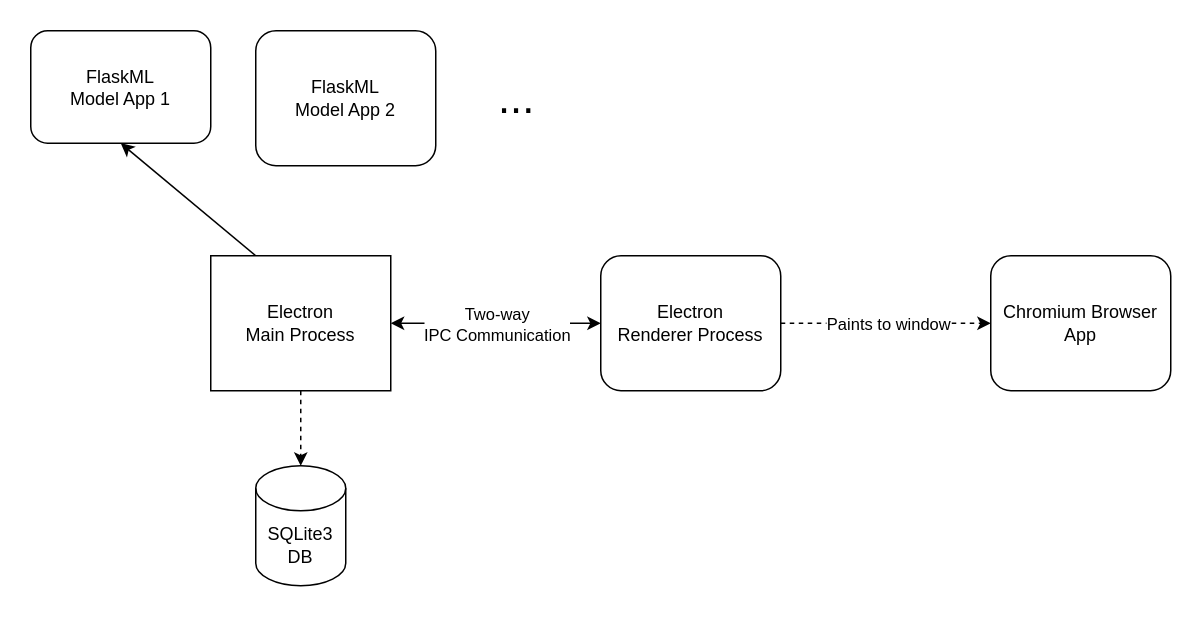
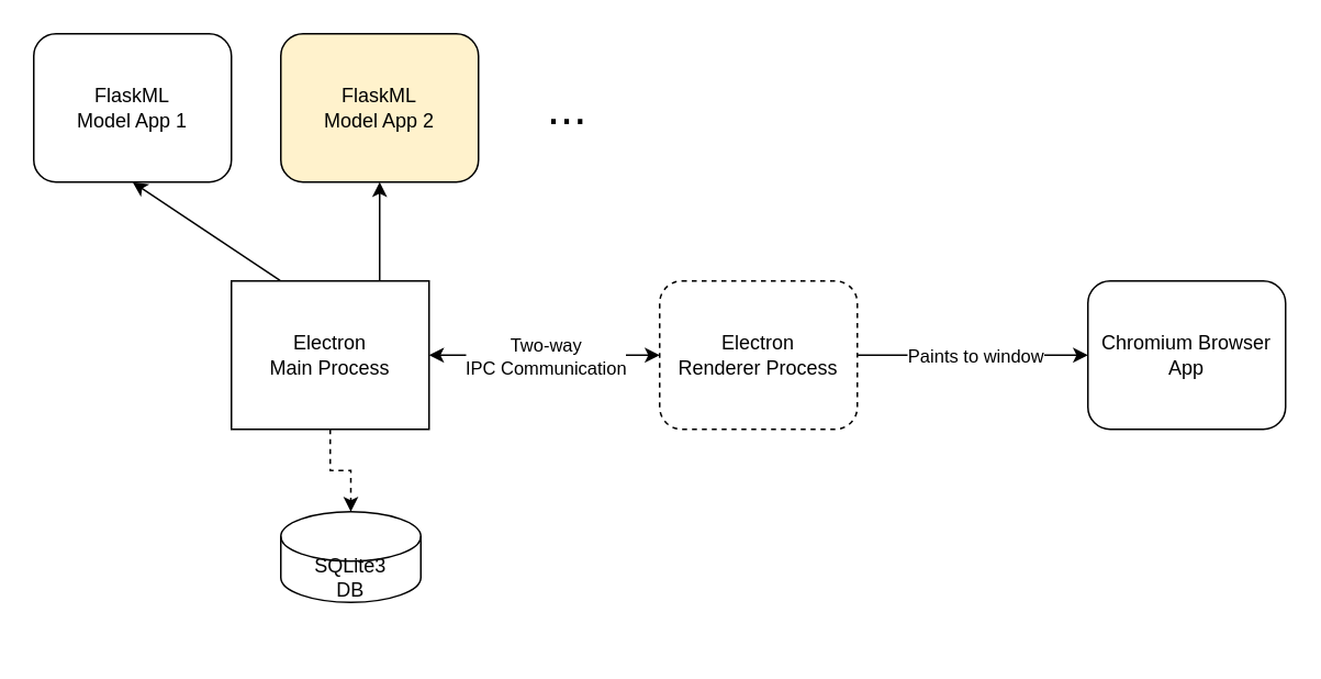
  <mxCell id="0" />
  <mxCell id="1" parent="0" />
  <mxCell id="2" style="edgeStyle=orthogonalEdgeStyle;rounded=0;orthogonalLoop=1;jettySize=auto;html=1;exitX=1;exitY=0.5;exitDx=0;exitDy=0;entryX=0;entryY=0.5;entryDx=0;entryDy=0;startArrow=classic;startFill=1;" parent="1" source="6" target="9" edge="1"><mxGeometry relative="1" as="geometry" /></mxCell>
  <mxCell id="3" value="Two-way&lt;div&gt;IPC Communication&lt;/div&gt;" style="edgeLabel;html=1;align=center;verticalAlign=middle;resizable=0;points=[];" parent="2" vertex="1" connectable="0"><mxGeometry x="-0.139" y="1" relative="1" as="geometry"><mxPoint x="10" y="1" as="offset" /></mxGeometry></mxCell>
  <mxCell id="4" style="rounded=0;orthogonalLoop=1;jettySize=auto;html=1;exitX=0.25;exitY=0;exitDx=0;exitDy=0;entryX=0.5;entryY=1;entryDx=0;entryDy=0;" parent="1" source="6" target="13" edge="1"><mxGeometry relative="1" as="geometry" /></mxCell>
+ <mxCell id="5" style="edgeStyle=orthogonalEdgeStyle;rounded=0;orthogonalLoop=1;jettySize=auto;html=1;exitX=0.75;exitY=0;exitDx=0;exitDy=0;entryX=0.5;entryY=1;entryDx=0;entryDy=0;" parent="1" source="6" target="14" edge="1"><mxGeometry relative="1" as="geometry" /></mxCell>
  <mxCell id="6" value="&lt;div&gt;Electron&lt;/div&gt;Main Process" style="whiteSpace=wrap;html=1;rounded=0;" parent="1" vertex="1"><mxGeometry x="140" y="170" width="120" height="90" as="geometry" /></mxCell>
- <mxCell id="7" style="edgeStyle=orthogonalEdgeStyle;rounded=0;orthogonalLoop=1;jettySize=auto;html=1;exitX=1;exitY=0.5;exitDx=0;exitDy=0;entryX=0;entryY=0.5;entryDx=0;entryDy=0;dashed=1;" parent="1" source="9" target="10" edge="1"><mxGeometry relative="1" as="geometry" /></mxCell>
+ <mxCell id="7" style="edgeStyle=orthogonalEdgeStyle;rounded=0;orthogonalLoop=1;jettySize=auto;html=1;exitX=1;exitY=0.5;exitDx=0;exitDy=0;entryX=0;entryY=0.5;entryDx=0;entryDy=0;" parent="1" source="9" target="10" edge="1"><mxGeometry relative="1" as="geometry" /></mxCell>
  <mxCell id="8" value="Paints to window" style="edgeLabel;html=1;align=center;verticalAlign=middle;resizable=0;points=[];" parent="7" vertex="1" connectable="0"><mxGeometry x="-0.229" y="-1" relative="1" as="geometry"><mxPoint x="17" y="-1" as="offset" /></mxGeometry></mxCell>
- <mxCell id="9" value="&lt;div&gt;Electron&lt;/div&gt;Renderer Process" style="rounded=1;whiteSpace=wrap;html=1;" parent="1" vertex="1"><mxGeometry x="400" y="170" width="120" height="90" as="geometry" /></mxCell>
+ <mxCell id="9" value="&lt;div&gt;Electron&lt;/div&gt;Renderer Process" style="rounded=1;whiteSpace=wrap;html=1;dashed=1;" parent="1" vertex="1"><mxGeometry x="400" y="170" width="120" height="90" as="geometry" /></mxCell>
  <mxCell id="10" value="Chromium Browser App&lt;div&gt;&lt;/div&gt;" style="rounded=1;whiteSpace=wrap;html=1;" parent="1" vertex="1"><mxGeometry x="660" y="170" width="120" height="90" as="geometry" /></mxCell>
- <mxCell id="11" value="SQLite3&lt;div&gt;DB&lt;/div&gt;" style="shape=cylinder3;whiteSpace=wrap;html=1;boundedLbl=1;backgroundOutline=1;size=15;" parent="1" vertex="1"><mxGeometry x="170" y="310" width="60" height="80" as="geometry" /></mxCell>
+ <mxCell id="11" value="SQLite3&lt;div&gt;DB&lt;/div&gt;" style="shape=cylinder3;whiteSpace=wrap;html=1;boundedLbl=1;backgroundOutline=1;size=15;" parent="1" vertex="1"><mxGeometry x="170" y="310" width="85" height="55" as="geometry" /></mxCell>
  <mxCell id="12" style="edgeStyle=orthogonalEdgeStyle;rounded=0;orthogonalLoop=1;jettySize=auto;html=1;exitX=0.5;exitY=1;exitDx=0;exitDy=0;entryX=0.5;entryY=0;entryDx=0;entryDy=0;entryPerimeter=0;dashed=1;" parent="1" source="6" target="11" edge="1"><mxGeometry relative="1" as="geometry" /></mxCell>
- <mxCell id="13" value="FlaskML&lt;div&gt;&lt;/div&gt;&lt;div&gt;Model App 1&lt;/div&gt;" style="rounded=1;whiteSpace=wrap;html=1;" parent="1" vertex="1"><mxGeometry x="20" y="20" width="120" height="75" as="geometry" /></mxCell>
- <mxCell id="14" value="FlaskML&lt;div&gt;&lt;/div&gt;&lt;div&gt;Model App 2&lt;/div&gt;&lt;div&gt;&lt;/div&gt;" style="rounded=1;whiteSpace=wrap;html=1;" parent="1" vertex="1"><mxGeometry x="170" y="20" width="120" height="90" as="geometry" /></mxCell>
+ <mxCell id="13" value="FlaskML&lt;div&gt;&lt;/div&gt;&lt;div&gt;Model App 1&lt;/div&gt;" style="rounded=1;whiteSpace=wrap;html=1;" parent="1" vertex="1"><mxGeometry x="20" y="20" width="120" height="90" as="geometry" /></mxCell>
+ <mxCell id="14" value="FlaskML&lt;div&gt;&lt;/div&gt;&lt;div&gt;Model App 2&lt;/div&gt;&lt;div&gt;&lt;/div&gt;" style="rounded=1;whiteSpace=wrap;html=1;fillColor=#fff2cc;" parent="1" vertex="1"><mxGeometry x="170" y="20" width="120" height="90" as="geometry" /></mxCell>
  <mxCell id="15" value="..." style="text;html=1;align=left;verticalAlign=middle;resizable=0;points=[];autosize=1;strokeColor=none;fillColor=none;fontSize=29;" parent="1" vertex="1"><mxGeometry x="330" y="40" width="50" height="50" as="geometry" /></mxCell>
